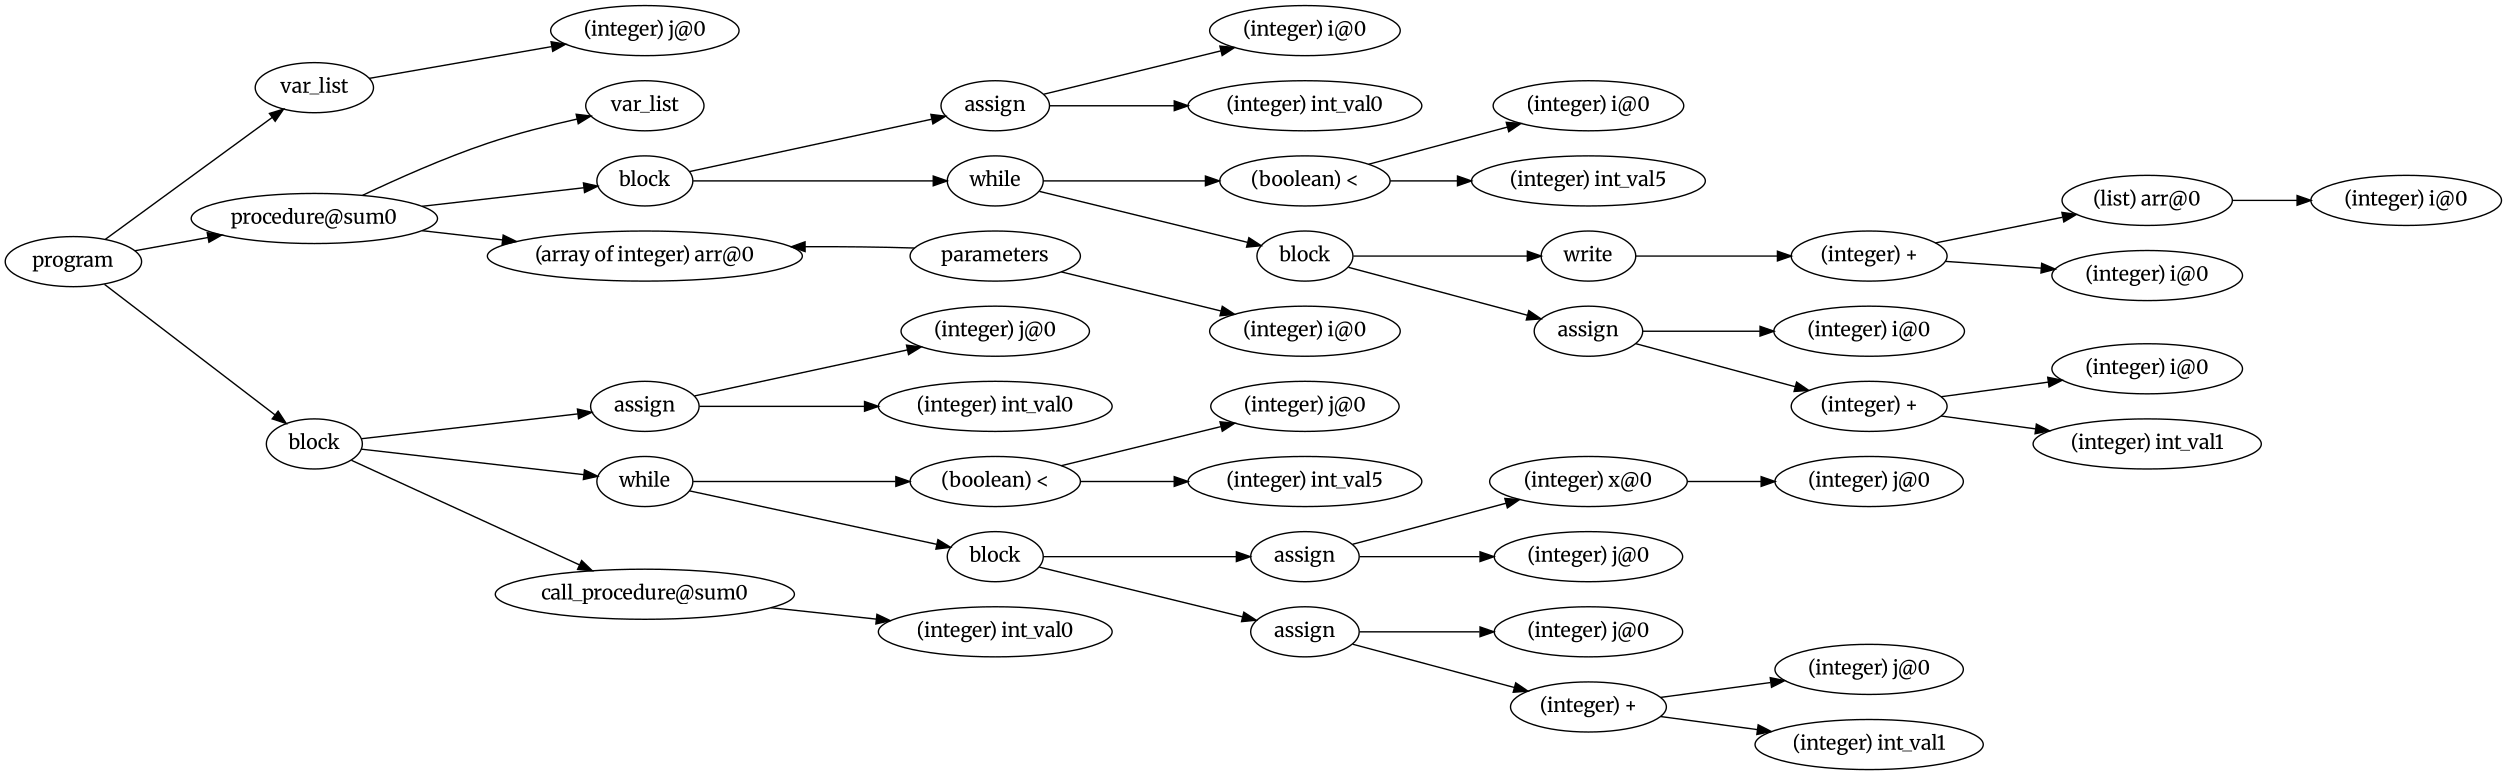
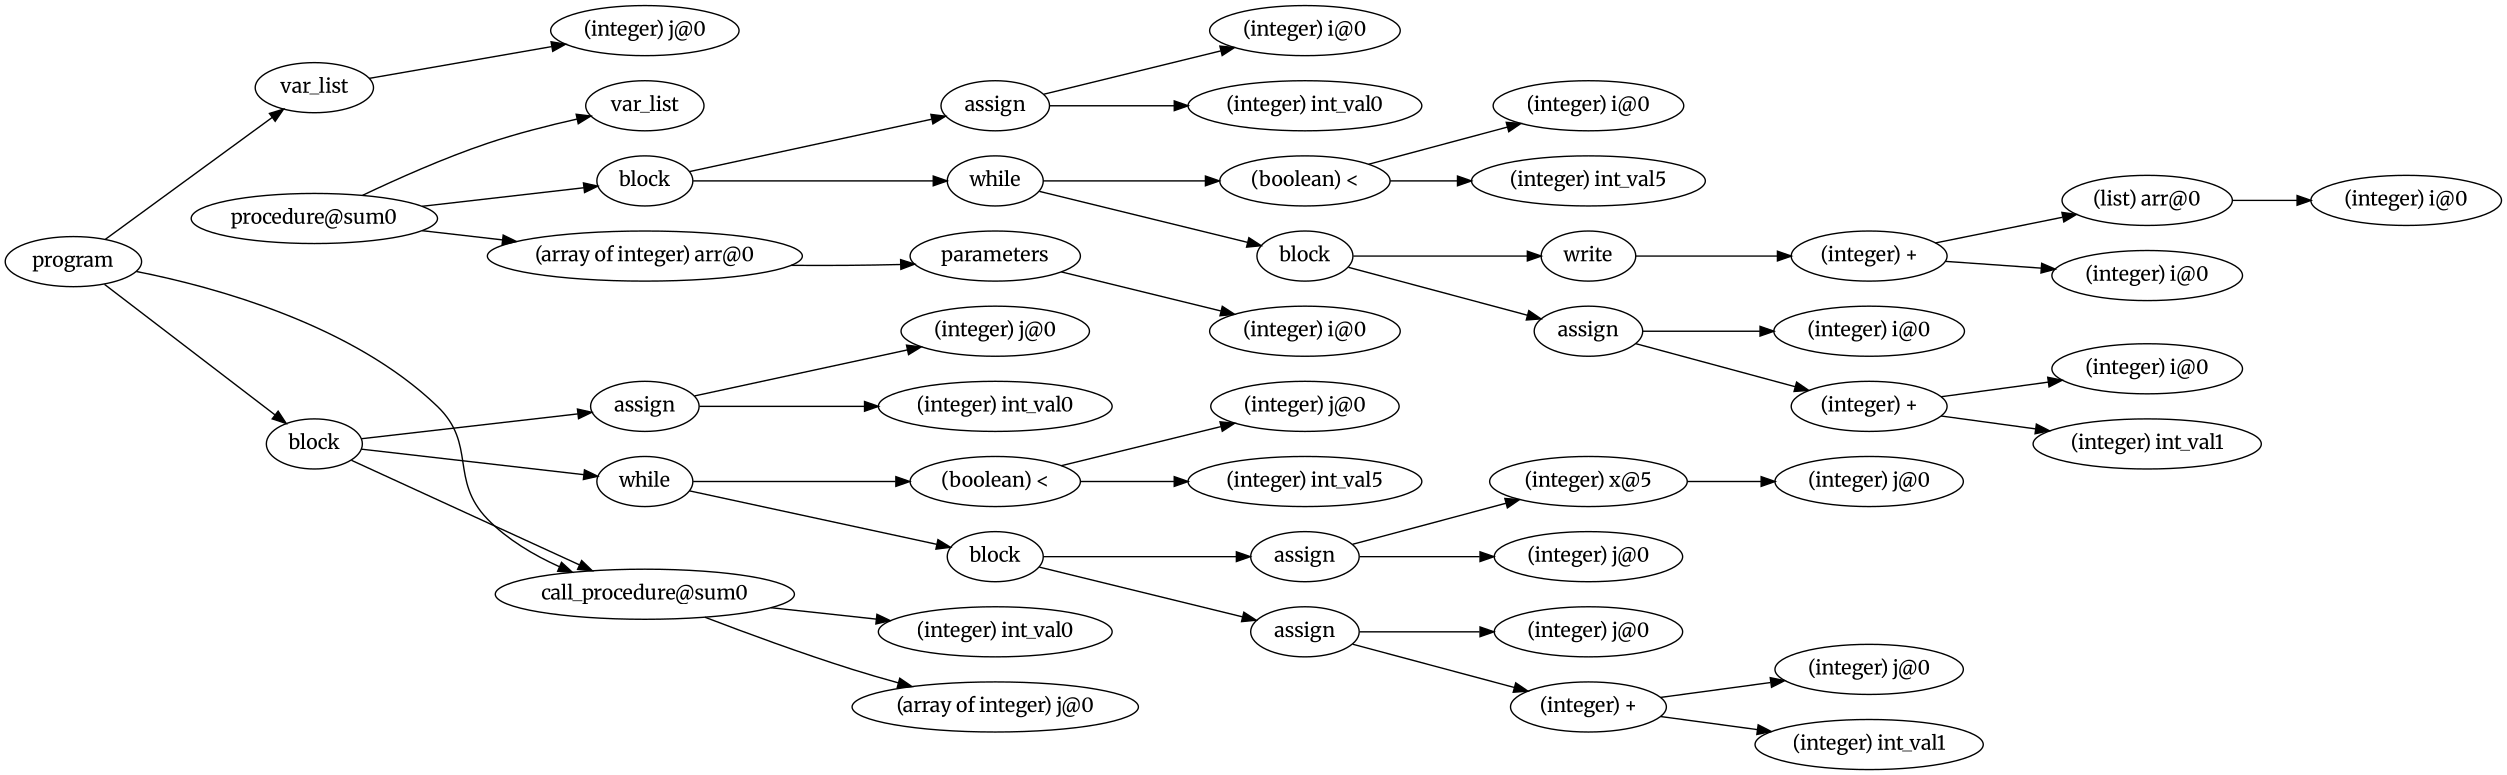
  digraph {
    fontname=Merriweather
    ordering=out
    rankdir=LR
    node [fontname=Merriweather]
    edge [fontname=Merriweather]
    n1 [label=program]
    n2 [label=var_list]
    n3 [label="procedure@sum0"]
    n4 [label=block]
    n5 [label="(integer) j@0"]
    n6 [label=var_list]
    n7 [label=block]
    n8 [label="(array of integer) arr@0"]
    n9 [label=assign]
    n10 [label=while]
    n11 [label="call_procedure@sum0"]
    n12 [label=parameters]
    n13 [label="(integer) i@0"]
    n14 [label=assign]
    n15 [label=while]
    n16 [label="(integer) i@0"]
    n17 [label="(integer) int_val0"]
    n18 [label="(boolean) <"]
    n19 [label=block]
    n20 [label="(integer) i@0"]
    n21 [label="(integer) int_val5"]
    n22 [label=write]
    n23 [label=assign]
    n24 [label="(integer) +"]
    n25 [label="(integer) i@0"]
    n26 [label="(integer) +"]
    n27 [label="(list) arr@0"]
    n28 [label="(integer) i@0"]
    n29 [label="(integer) i@0"]
    n30 [label="(integer) i@0"]
    n31 [label="(integer) int_val1"]
    n32 [label="(integer) j@0"]
    n33 [label="(integer) int_val0"]
    n34 [label="(boolean) <"]
    n35 [label=block]
    n36 [label="(integer) int_val0"]
+   n37 [label="(array of integer) j@0"]
    n38 [label="(integer) j@0"]
    n39 [label="(integer) int_val5"]
    n40 [label=assign]
    n41 [label=assign]
-   n42 [label="(integer) x@0"]
+   n42 [label="(integer) x@5"]
    n43 [label="(integer) j@0"]
    n44 [label="(integer) j@0"]
    n45 [label="(integer) +"]
    n46 [label="(integer) j@0"]
    n47 [label="(integer) j@0"]
    n48 [label="(integer) int_val1"]
    n1 -> n2
-   n1 -> n3
+   n1 -> n11
    n1 -> n4
    n2 -> n5
    n3 -> n6
    n3 -> n7
    n3 -> n8
    n4 -> n9
    n4 -> n10
    n4 -> n11
    n7 -> n14
    n7 -> n15
    n9 -> n32
    n9 -> n33
    n10 -> n34
    n10 -> n35
    n11 -> n36
-   n12 -> n8
+   n11 -> n37
+   n8 -> n12
    n12 -> n13
    n14 -> n16
    n14 -> n17
    n15 -> n18
    n15 -> n19
    n18 -> n20
    n18 -> n21
    n19 -> n22
    n19 -> n23
    n22 -> n24
    n23 -> n25
    n23 -> n26
    n24 -> n27
    n24 -> n28
    n26 -> n30
    n26 -> n31
    n27 -> n29
    n34 -> n38
    n34 -> n39
    n35 -> n40
    n35 -> n41
    n40 -> n42
    n40 -> n43
    n41 -> n44
    n41 -> n45
    n42 -> n46
    n45 -> n47
    n45 -> n48
  }
